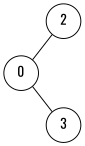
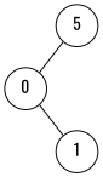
  digraph {
    fontname=Oswald
    nodesep=1
    ordering=out
    rankdir=LR
    ranksep=0.1
    node [fontname=Oswald shape=circle]
    edge [arrowhead=none arrowsize=0.8 arrowtail=none fontname=Oswald]
    n1 [label=0]
-   5 [label=2]
-   3
+   5
+   3 [label=1]
    n1 -> 5
    n1 -> 3
  }
